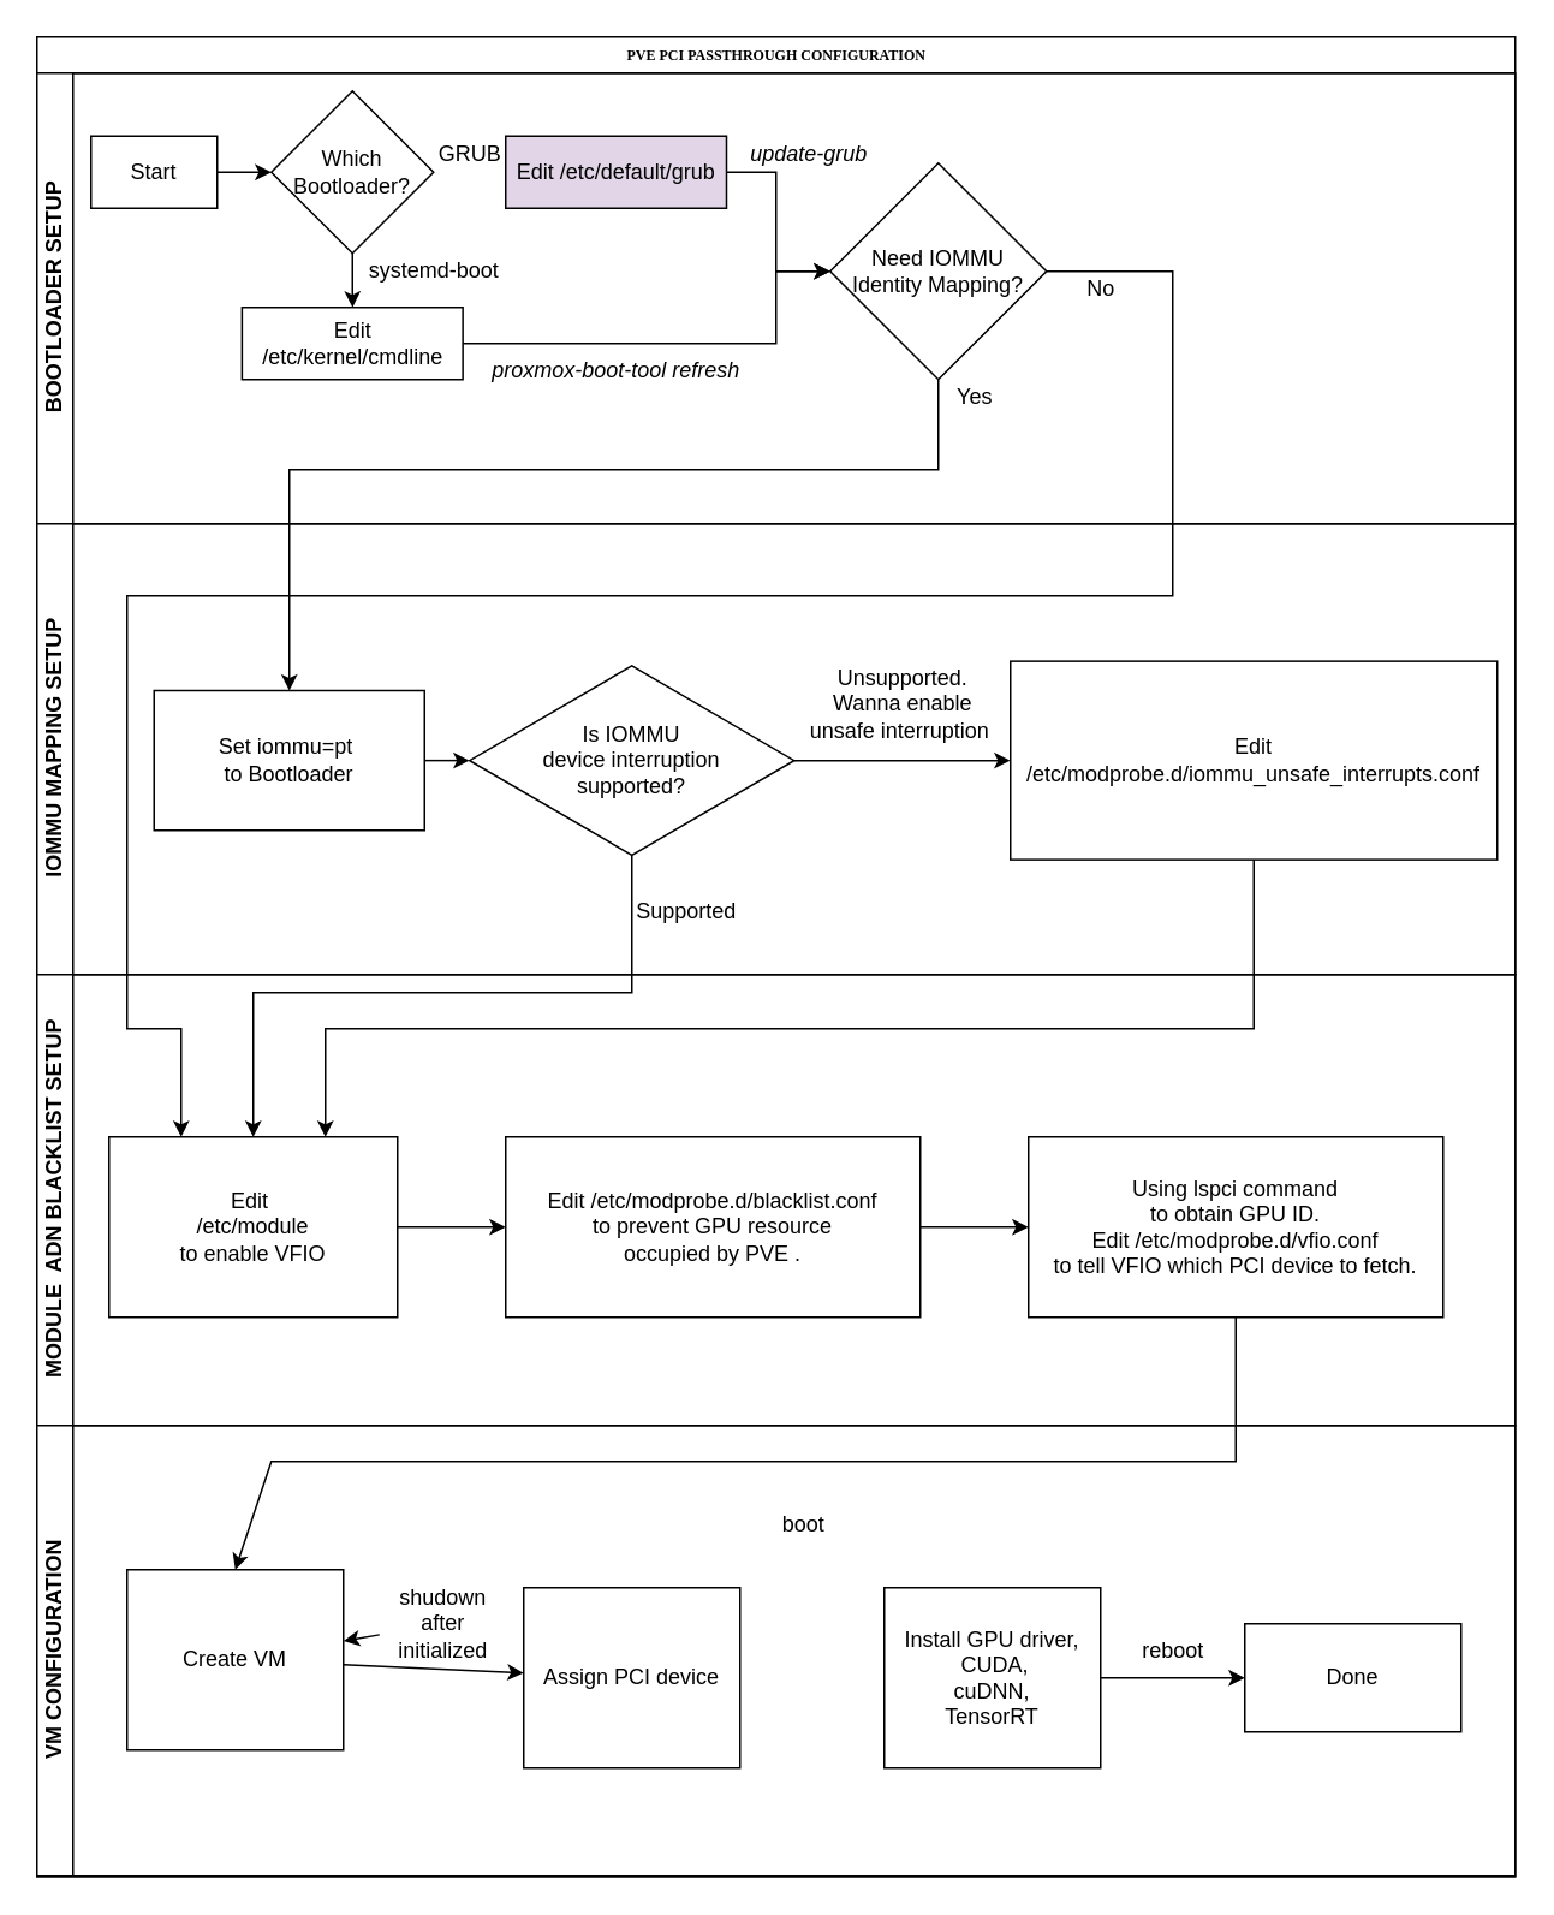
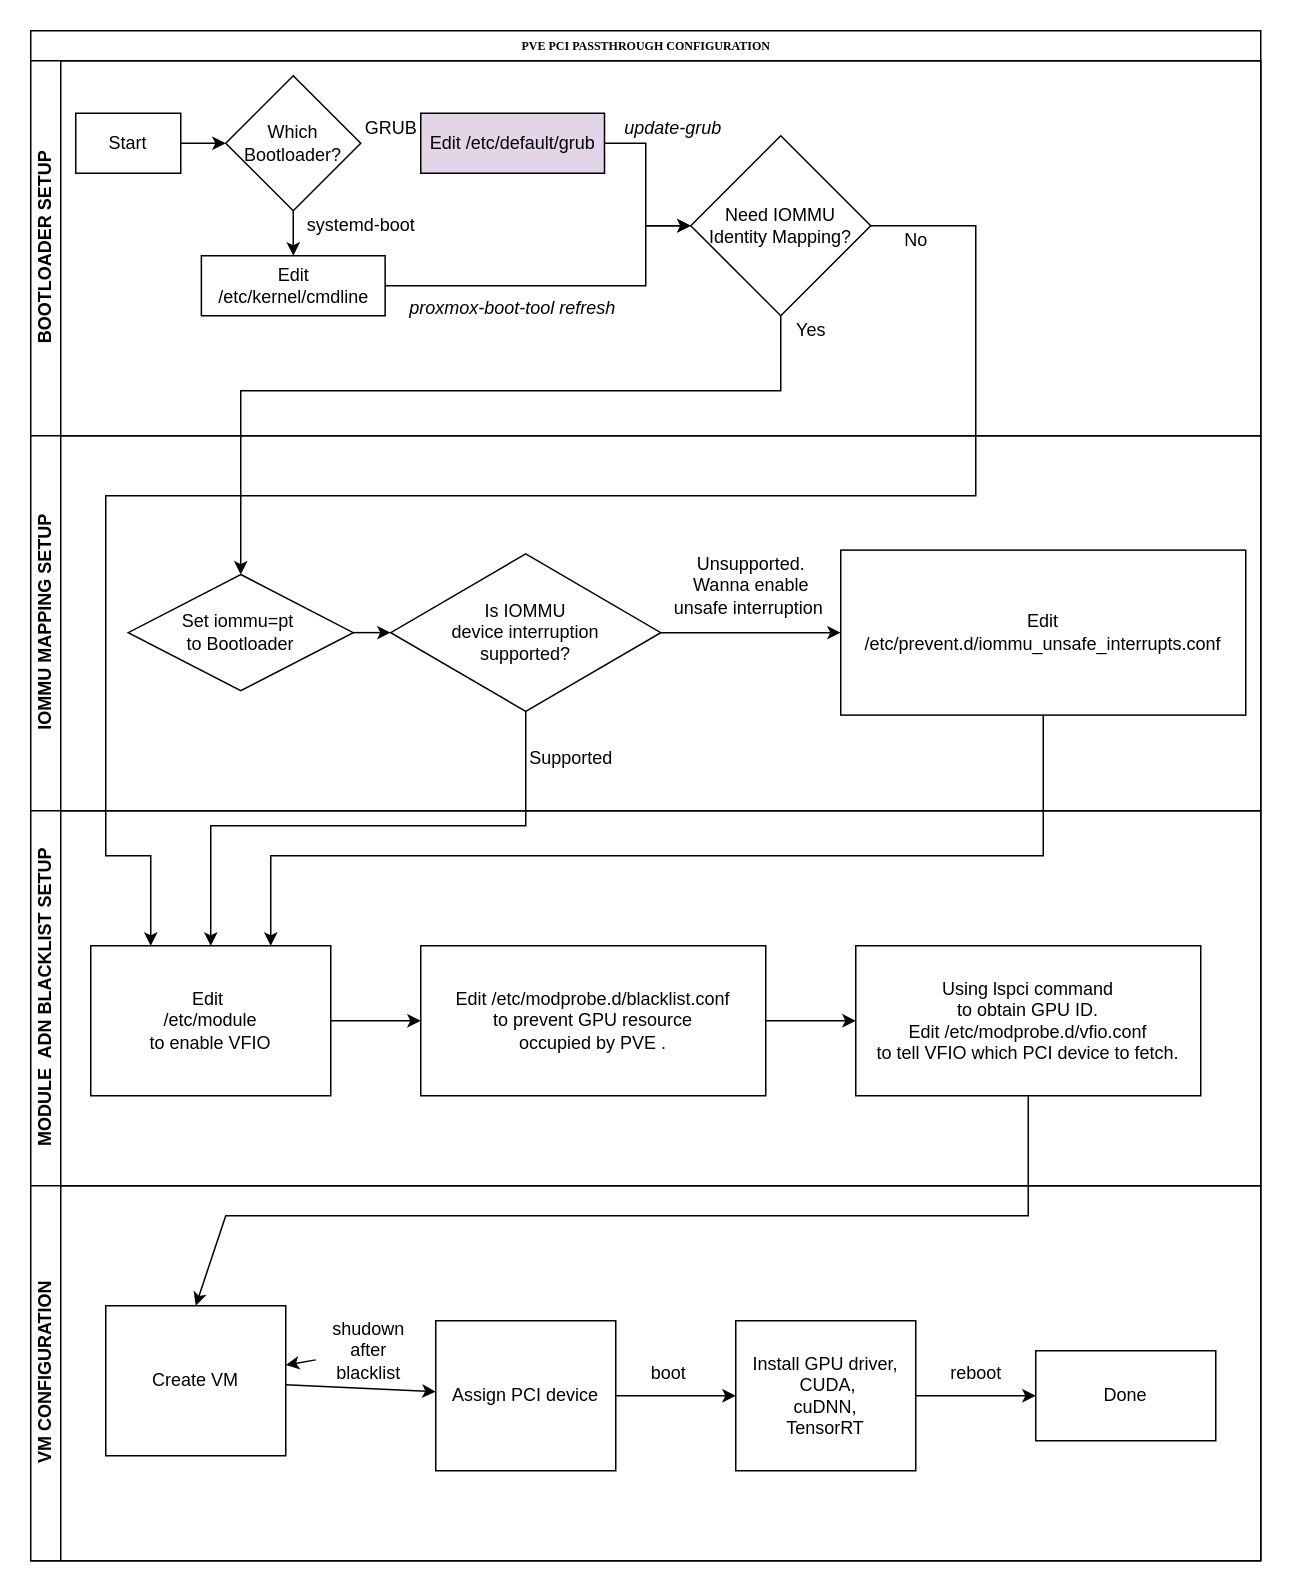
  <mxCell id="0" />
  <mxCell id="1" parent="0" />
  <mxCell id="2" value="PVE PCI PASSTHROUGH CONFIGURATION" style="swimlane;html=1;childLayout=stackLayout;horizontal=1;startSize=20;horizontalStack=0;rounded=0;shadow=0;labelBackgroundColor=none;strokeWidth=1;fontFamily=Verdana;fontSize=8;align=center;" parent="1" vertex="1"><mxGeometry x="20" y="20" width="820" height="1020" as="geometry" /></mxCell>
  <mxCell id="3" value="BOOTLOADER SETUP" style="swimlane;html=1;startSize=20;horizontal=0;" parent="2" vertex="1"><mxGeometry y="20" width="820" height="250" as="geometry" /></mxCell>
  <mxCell id="4" value="" style="edgeStyle=orthogonalEdgeStyle;rounded=0;orthogonalLoop=1;jettySize=auto;html=1;" edge="1" parent="3" source="5" target="7"><mxGeometry relative="1" as="geometry" /></mxCell>
  <mxCell id="5" value="Start" style="rounded=0;whiteSpace=wrap;html=1;" vertex="1" parent="3"><mxGeometry x="30" y="35" width="70" height="40" as="geometry" /></mxCell>
  <mxCell id="6" value="" style="edgeStyle=orthogonalEdgeStyle;rounded=0;orthogonalLoop=1;jettySize=auto;html=1;" edge="1" parent="3" source="7" target="9"><mxGeometry relative="1" as="geometry" /></mxCell>
  <mxCell id="7" value="Which&lt;br&gt;Bootloader?" style="rhombus;whiteSpace=wrap;html=1;rounded=0;" vertex="1" parent="3"><mxGeometry x="130" y="10" width="90" height="90" as="geometry" /></mxCell>
  <mxCell id="8" value="Edit /etc/default/grub" style="whiteSpace=wrap;html=1;rounded=0;fillColor=#e1d5e7;" vertex="1" parent="3"><mxGeometry x="260" y="35" width="122.5" height="40" as="geometry" /></mxCell>
  <mxCell id="9" value="Edit /etc/kernel/cmdline" style="whiteSpace=wrap;html=1;rounded=0;" vertex="1" parent="3"><mxGeometry x="113.75" y="130" width="122.5" height="40" as="geometry" /></mxCell>
  <mxCell id="10" value="systemd-boot" style="text;html=1;align=center;verticalAlign=middle;resizable=0;points=[];autosize=1;strokeColor=none;fillColor=none;" vertex="1" parent="3"><mxGeometry x="170" y="95" width="100" height="30" as="geometry" /></mxCell>
  <mxCell id="11" value="GRUB" style="text;html=1;align=center;verticalAlign=middle;resizable=0;points=[];autosize=1;strokeColor=none;fillColor=none;" vertex="1" parent="3"><mxGeometry x="210" y="30" width="60" height="30" as="geometry" /></mxCell>
  <mxCell id="12" value="" style="rounded=0;orthogonalLoop=1;jettySize=auto;html=1;entryX=0;entryY=0.5;entryDx=0;entryDy=0;" edge="1" parent="3" source="9" target="14"><mxGeometry relative="1" as="geometry"><mxPoint x="382.5" y="150" as="targetPoint" /><Array as="points"><mxPoint x="410" y="150" /><mxPoint x="410" y="110" /></Array></mxGeometry></mxCell>
  <mxCell id="13" style="edgeStyle=orthogonalEdgeStyle;rounded=0;orthogonalLoop=1;jettySize=auto;html=1;exitX=1;exitY=0.5;exitDx=0;exitDy=0;entryX=0;entryY=0.5;entryDx=0;entryDy=0;" edge="1" parent="3" source="8" target="14"><mxGeometry relative="1" as="geometry"><mxPoint x="500" y="55.034" as="targetPoint" /><Array as="points"><mxPoint x="410" y="55" /><mxPoint x="410" y="110" /></Array></mxGeometry></mxCell>
  <mxCell id="14" value="Need IOMMU&lt;br&gt;Identity Mapping?" style="rhombus;whiteSpace=wrap;html=1;" vertex="1" parent="3"><mxGeometry x="440" y="50" width="120" height="120" as="geometry" /></mxCell>
  <mxCell id="15" value="&lt;i&gt;update-grub&lt;/i&gt;" style="text;html=1;align=center;verticalAlign=middle;resizable=0;points=[];autosize=1;strokeColor=none;fillColor=none;" vertex="1" parent="3"><mxGeometry x="382.5" y="30" width="90" height="30" as="geometry" /></mxCell>
  <mxCell id="16" value="&lt;i&gt;proxmox-boot-tool refresh&lt;/i&gt;" style="text;html=1;align=center;verticalAlign=middle;resizable=0;points=[];autosize=1;strokeColor=none;fillColor=none;" vertex="1" parent="3"><mxGeometry x="241.25" y="150" width="160" height="30" as="geometry" /></mxCell>
  <mxCell id="17" value="IOMMU MAPPING SETUP" style="swimlane;html=1;startSize=20;horizontal=0;" parent="2" vertex="1"><mxGeometry y="270" width="820" height="250" as="geometry" /></mxCell>
  <mxCell id="18" value="" style="edgeStyle=none;rounded=0;orthogonalLoop=1;jettySize=auto;html=1;" edge="1" parent="17" source="19" target="21"><mxGeometry relative="1" as="geometry" /></mxCell>
- <mxCell id="19" value="Set iommu=pt&amp;nbsp;&lt;br&gt;to Bootloader" style="whiteSpace=wrap;html=1;" vertex="1" parent="17"><mxGeometry x="65" y="92.5" width="150" height="77.5" as="geometry" /></mxCell>
+ <mxCell id="19" value="Set iommu=pt&amp;nbsp;&lt;br&gt;to Bootloader" style="rhombus;whiteSpace=wrap;html=1;" vertex="1" parent="17"><mxGeometry x="65" y="92.5" width="150" height="77.5" as="geometry" /></mxCell>
  <mxCell id="20" value="" style="edgeStyle=none;rounded=0;orthogonalLoop=1;jettySize=auto;html=1;" edge="1" parent="17" source="21" target="22"><mxGeometry relative="1" as="geometry" /></mxCell>
  <mxCell id="21" value="Is IOMMU&lt;br&gt;device interruption&lt;br&gt;supported?" style="rhombus;whiteSpace=wrap;html=1;" vertex="1" parent="17"><mxGeometry x="240" y="78.75" width="180" height="105" as="geometry" /></mxCell>
- <mxCell id="22" value="Edit&lt;br&gt;/etc/modprobe.d/iommu_unsafe_interrupts.conf" style="whiteSpace=wrap;html=1;" vertex="1" parent="17"><mxGeometry x="540" y="76.25" width="270" height="110" as="geometry" /></mxCell>
+ <mxCell id="22" value="Edit&lt;br&gt;/etc/prevent.d/iommu_unsafe_interrupts.conf" style="whiteSpace=wrap;html=1;" vertex="1" parent="17"><mxGeometry x="540" y="76.25" width="270" height="110" as="geometry" /></mxCell>
  <mxCell id="23" value="Supported" style="text;html=1;align=center;verticalAlign=middle;resizable=0;points=[];autosize=1;strokeColor=none;fillColor=none;" vertex="1" parent="17"><mxGeometry x="320" y="200" width="80" height="30" as="geometry" /></mxCell>
  <mxCell id="24" value="Unsupported.&lt;br&gt;Wanna&amp;nbsp;enable &lt;br&gt;unsafe interruption&amp;nbsp;" style="text;html=1;align=center;verticalAlign=middle;resizable=0;points=[];autosize=1;strokeColor=none;fillColor=none;" vertex="1" parent="17"><mxGeometry x="415" y="70" width="130" height="60" as="geometry" /></mxCell>
  <mxCell id="25" value="" style="edgeStyle=none;rounded=0;orthogonalLoop=1;jettySize=auto;html=1;entryX=0.5;entryY=0;entryDx=0;entryDy=0;" edge="1" parent="2" source="14" target="19"><mxGeometry relative="1" as="geometry"><Array as="points"><mxPoint x="500" y="240" /><mxPoint x="140" y="240" /></Array></mxGeometry></mxCell>
  <mxCell id="26" value="" style="edgeStyle=none;rounded=0;orthogonalLoop=1;jettySize=auto;html=1;entryX=0.5;entryY=0;entryDx=0;entryDy=0;" edge="1" parent="2" source="21" target="28"><mxGeometry relative="1" as="geometry"><Array as="points"><mxPoint x="330" y="530" /><mxPoint x="120" y="530" /></Array></mxGeometry></mxCell>
  <mxCell id="27" value="MODULE&amp;nbsp; ADN BLACKLIST SETUP" style="swimlane;html=1;startSize=20;horizontal=0;" vertex="1" parent="2"><mxGeometry y="520" width="820" height="250" as="geometry" /></mxCell>
  <mxCell id="28" value="Edit&amp;nbsp;&lt;br&gt;/etc/module&lt;br&gt;to enable VFIO" style="whiteSpace=wrap;html=1;" vertex="1" parent="27"><mxGeometry x="40" y="90" width="160" height="100" as="geometry" /></mxCell>
  <mxCell id="29" value="" style="edgeStyle=none;rounded=0;orthogonalLoop=1;jettySize=auto;html=1;" edge="1" parent="27" source="30" target="32"><mxGeometry relative="1" as="geometry" /></mxCell>
  <mxCell id="30" value="Edit&amp;nbsp;/etc/modprobe.d/blacklist.conf&lt;br&gt;to prevent GPU resource &lt;br&gt;occupied by PVE ." style="whiteSpace=wrap;html=1;" vertex="1" parent="27"><mxGeometry x="260" y="90" width="230" height="100" as="geometry" /></mxCell>
  <mxCell id="31" value="" style="edgeStyle=none;rounded=0;orthogonalLoop=1;jettySize=auto;html=1;" edge="1" parent="27" source="28" target="30"><mxGeometry relative="1" as="geometry" /></mxCell>
  <mxCell id="32" value="Using lspci command&lt;br&gt;to obtain GPU ID. &lt;br&gt;Edit /etc/modprobe.d/vfio.conf&lt;br&gt;to tell VFIO which PCI device to fetch." style="whiteSpace=wrap;html=1;" vertex="1" parent="27"><mxGeometry x="550" y="90" width="230" height="100" as="geometry" /></mxCell>
  <mxCell id="33" value="VM CONFIGURATION" style="swimlane;html=1;startSize=20;horizontal=0;" vertex="1" parent="2"><mxGeometry y="770" width="820" height="250" as="geometry" /></mxCell>
  <mxCell id="34" value="" style="edgeStyle=none;rounded=0;orthogonalLoop=1;jettySize=auto;html=1;" edge="1" parent="33" source="35" target="37"><mxGeometry relative="1" as="geometry" /></mxCell>
  <mxCell id="35" value="Create VM" style="whiteSpace=wrap;html=1;" vertex="1" parent="33"><mxGeometry x="50" y="80" width="120" height="100" as="geometry" /></mxCell>
+ <mxCell id="36" value="" style="edgeStyle=none;rounded=0;orthogonalLoop=1;jettySize=auto;html=1;" edge="1" parent="33" source="37" target="39"><mxGeometry relative="1" as="geometry" /></mxCell>
  <mxCell id="37" value="Assign PCI device" style="whiteSpace=wrap;html=1;" vertex="1" parent="33"><mxGeometry x="270" y="90" width="120" height="100" as="geometry" /></mxCell>
  <mxCell id="38" value="" style="edgeStyle=none;rounded=0;orthogonalLoop=1;jettySize=auto;html=1;" edge="1" parent="33" source="39" target="40"><mxGeometry relative="1" as="geometry" /></mxCell>
  <mxCell id="39" value="Install GPU driver,&lt;br&gt;&amp;nbsp;CUDA,&lt;br&gt;cuDNN,&lt;br&gt;TensorRT" style="whiteSpace=wrap;html=1;" vertex="1" parent="33"><mxGeometry x="470" y="90" width="120" height="100" as="geometry" /></mxCell>
  <mxCell id="40" value="Done" style="whiteSpace=wrap;html=1;" vertex="1" parent="33"><mxGeometry x="670" y="110" width="120" height="60" as="geometry" /></mxCell>
  <mxCell id="41" value="" style="edgeStyle=none;rounded=0;orthogonalLoop=1;jettySize=auto;html=1;" edge="1" parent="33" source="42" target="35"><mxGeometry relative="1" as="geometry" /></mxCell>
- <mxCell id="42" value="shudown&lt;br&gt;after&lt;br&gt;initialized" style="text;html=1;align=center;verticalAlign=middle;resizable=0;points=[];autosize=1;strokeColor=none;fillColor=none;" vertex="1" parent="33"><mxGeometry x="190" y="80" width="70" height="60" as="geometry" /></mxCell>
- <mxCell id="43" value="boot" style="text;html=1;align=center;verticalAlign=middle;resizable=0;points=[];autosize=1;strokeColor=none;fillColor=none;" vertex="1" parent="33"><mxGeometry x="400" y="40" width="50" height="30" as="geometry" /></mxCell>
+ <mxCell id="42" value="shudown&lt;br&gt;after&lt;br&gt;blacklist" style="text;html=1;align=center;verticalAlign=middle;resizable=0;points=[];autosize=1;strokeColor=none;fillColor=none;" vertex="1" parent="33"><mxGeometry x="190" y="80" width="70" height="60" as="geometry" /></mxCell>
+ <mxCell id="43" value="boot" style="text;html=1;align=center;verticalAlign=middle;resizable=0;points=[];autosize=1;strokeColor=none;fillColor=none;" vertex="1" parent="33"><mxGeometry x="400" y="110" width="50" height="30" as="geometry" /></mxCell>
  <mxCell id="44" value="reboot" style="text;html=1;align=center;verticalAlign=middle;resizable=0;points=[];autosize=1;strokeColor=none;fillColor=none;" vertex="1" parent="33"><mxGeometry x="600" y="110" width="60" height="30" as="geometry" /></mxCell>
  <mxCell id="45" style="edgeStyle=none;rounded=0;orthogonalLoop=1;jettySize=auto;html=1;exitX=0.5;exitY=1;exitDx=0;exitDy=0;entryX=0.75;entryY=0;entryDx=0;entryDy=0;" edge="1" parent="2" source="22" target="28"><mxGeometry relative="1" as="geometry"><mxPoint x="675.207" y="600" as="targetPoint" /><Array as="points"><mxPoint x="675" y="550" /><mxPoint x="160" y="550" /></Array></mxGeometry></mxCell>
  <mxCell id="46" value="" style="edgeStyle=none;rounded=0;orthogonalLoop=1;jettySize=auto;html=1;exitX=1;exitY=0.5;exitDx=0;exitDy=0;entryX=0.25;entryY=0;entryDx=0;entryDy=0;" edge="1" parent="2" source="14" target="28"><mxGeometry relative="1" as="geometry"><mxPoint x="130" y="570" as="targetPoint" /><Array as="points"><mxPoint x="630" y="130" /><mxPoint x="630" y="310" /><mxPoint x="50" y="310" /><mxPoint x="50" y="550" /><mxPoint x="80" y="550" /></Array></mxGeometry></mxCell>
  <mxCell id="47" style="edgeStyle=none;rounded=0;orthogonalLoop=1;jettySize=auto;html=1;exitX=0.5;exitY=1;exitDx=0;exitDy=0;entryX=0.5;entryY=0;entryDx=0;entryDy=0;" edge="1" parent="2" source="32" target="35"><mxGeometry relative="1" as="geometry"><Array as="points"><mxPoint x="665" y="790" /><mxPoint x="130" y="790" /></Array></mxGeometry></mxCell>
  <mxCell id="48" value="Yes" style="text;html=1;align=center;verticalAlign=middle;resizable=0;points=[];autosize=1;strokeColor=none;fillColor=none;" vertex="1" parent="1"><mxGeometry x="520" y="205" width="40" height="30" as="geometry" /></mxCell>
  <mxCell id="49" value="No" style="text;html=1;align=center;verticalAlign=middle;resizable=0;points=[];autosize=1;strokeColor=none;fillColor=none;" vertex="1" parent="1"><mxGeometry x="590" y="145" width="40" height="30" as="geometry" /></mxCell>
